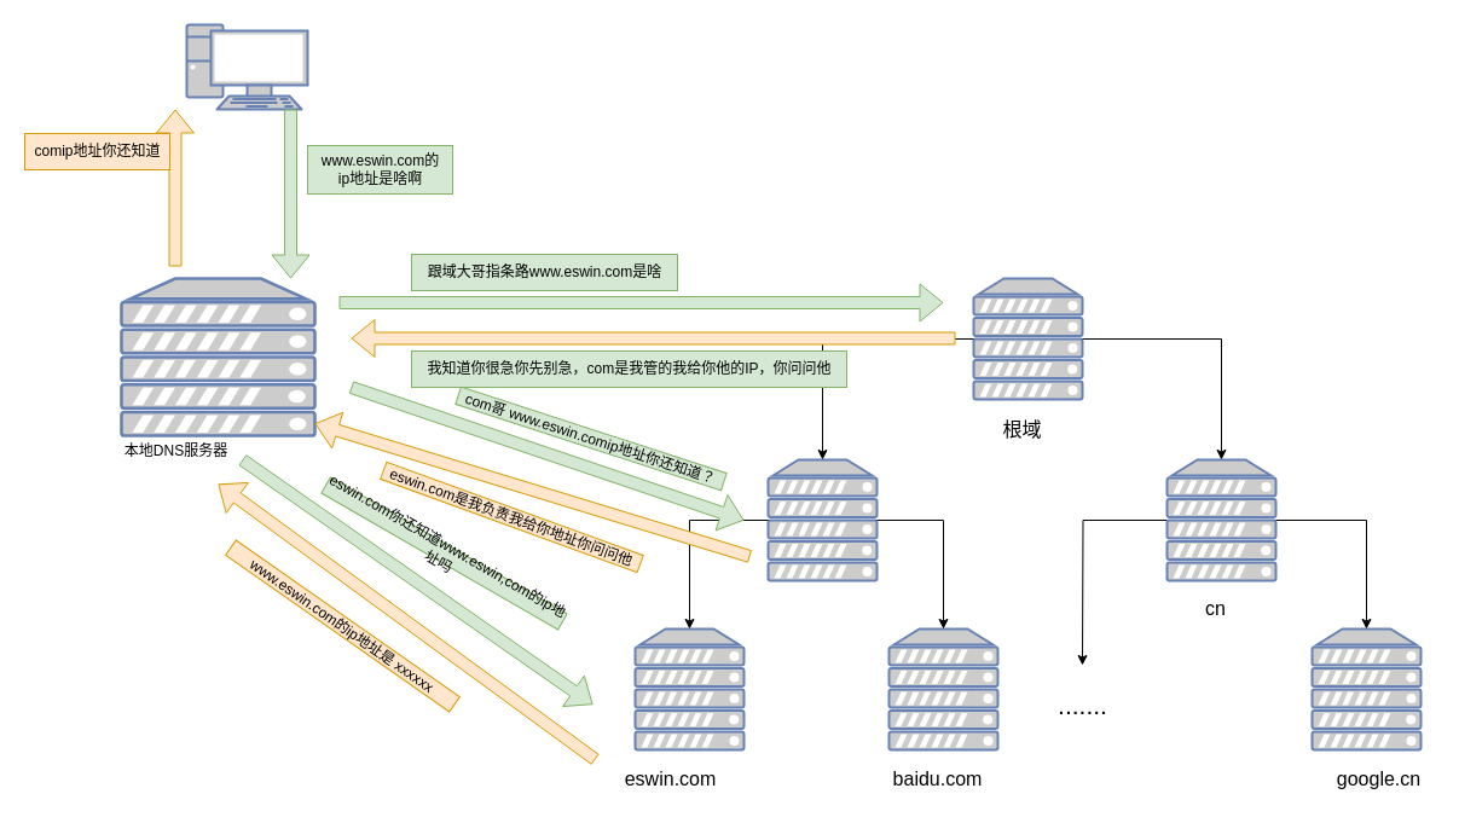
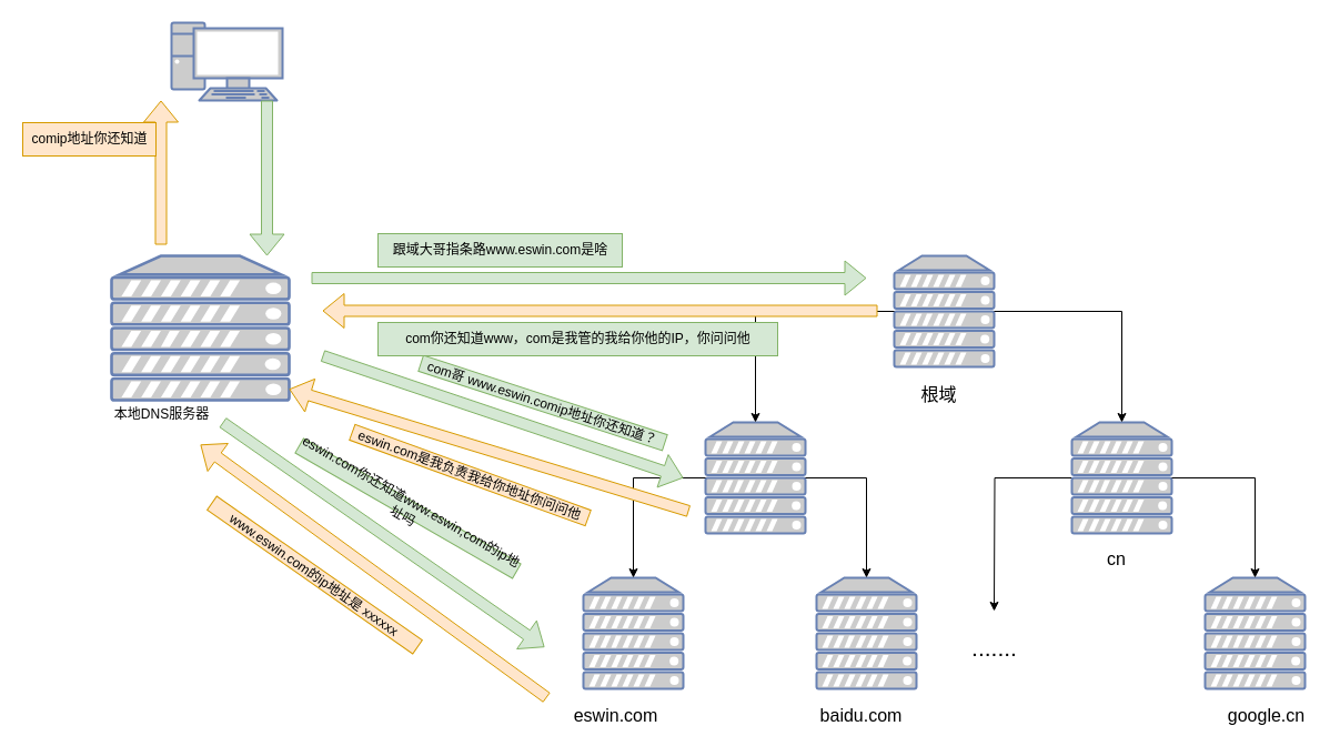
  <mxCell id="0" />
  <mxCell id="1" parent="0" />
  <mxCell id="2" value="" style="group" vertex="1" connectable="0" parent="1"><mxGeometry x="504" y="230" width="681" height="429" as="geometry" /></mxCell>
  <mxCell id="3" value="" style="fontColor=#0066CC;verticalAlign=top;verticalLabelPosition=bottom;labelPosition=center;align=center;html=1;outlineConnect=0;fillColor=#CCCCCC;strokeColor=#6881B3;gradientColor=none;gradientDirection=north;strokeWidth=2;shape=mxgraph.networks.server;fontSize=16;" vertex="1" parent="2"><mxGeometry x="301" width="90" height="100" as="geometry" /></mxCell>
  <mxCell id="4" value="" style="fontColor=#0066CC;verticalAlign=top;verticalLabelPosition=bottom;labelPosition=center;align=center;html=1;outlineConnect=0;fillColor=#CCCCCC;strokeColor=#6881B3;gradientColor=none;gradientDirection=north;strokeWidth=2;shape=mxgraph.networks.server;fontSize=16;" vertex="1" parent="2"><mxGeometry x="131" y="150" width="90" height="100" as="geometry" /></mxCell>
  <mxCell id="5" style="edgeStyle=orthogonalEdgeStyle;rounded=0;orthogonalLoop=1;jettySize=auto;html=1;entryX=0.5;entryY=0;entryDx=0;entryDy=0;entryPerimeter=0;fontSize=16;" edge="1" parent="2" source="3" target="4"><mxGeometry relative="1" as="geometry" /></mxCell>
  <mxCell id="6" style="edgeStyle=orthogonalEdgeStyle;rounded=0;orthogonalLoop=1;jettySize=auto;html=1;" edge="1" parent="2" source="7"><mxGeometry relative="1" as="geometry"><mxPoint x="391" y="320" as="targetPoint" /></mxGeometry></mxCell>
  <mxCell id="7" value="" style="fontColor=#0066CC;verticalAlign=top;verticalLabelPosition=bottom;labelPosition=center;align=center;html=1;outlineConnect=0;fillColor=#CCCCCC;strokeColor=#6881B3;gradientColor=none;gradientDirection=north;strokeWidth=2;shape=mxgraph.networks.server;fontSize=16;" vertex="1" parent="2"><mxGeometry x="461" y="150" width="90" height="100" as="geometry" /></mxCell>
  <mxCell id="8" style="edgeStyle=orthogonalEdgeStyle;rounded=0;orthogonalLoop=1;jettySize=auto;html=1;entryX=0.5;entryY=0;entryDx=0;entryDy=0;entryPerimeter=0;fontSize=16;" edge="1" parent="2" source="3" target="7"><mxGeometry relative="1" as="geometry" /></mxCell>
  <mxCell id="9" value="根域" style="text;html=1;align=center;verticalAlign=middle;resizable=0;points=[];autosize=1;strokeColor=none;fillColor=none;fontSize=16;" vertex="1" parent="2"><mxGeometry x="311" y="110" width="60" height="30" as="geometry" /></mxCell>
  <mxCell id="10" value="cn" style="text;html=1;align=center;verticalAlign=middle;resizable=0;points=[];autosize=1;strokeColor=none;fillColor=none;fontSize=16;" vertex="1" parent="2"><mxGeometry x="481" y="258" width="40" height="30" as="geometry" /></mxCell>
  <mxCell id="11" value="" style="fontColor=#0066CC;verticalAlign=top;verticalLabelPosition=bottom;labelPosition=center;align=center;html=1;outlineConnect=0;fillColor=#CCCCCC;strokeColor=#6881B3;gradientColor=none;gradientDirection=north;strokeWidth=2;shape=mxgraph.networks.server;fontSize=16;" vertex="1" parent="2"><mxGeometry x="21" y="290" width="90" height="100" as="geometry" /></mxCell>
  <mxCell id="12" style="edgeStyle=orthogonalEdgeStyle;rounded=0;orthogonalLoop=1;jettySize=auto;html=1;entryX=0.5;entryY=0;entryDx=0;entryDy=0;entryPerimeter=0;fontSize=16;" edge="1" parent="2" source="4" target="11"><mxGeometry relative="1" as="geometry" /></mxCell>
  <mxCell id="13" value="" style="fontColor=#0066CC;verticalAlign=top;verticalLabelPosition=bottom;labelPosition=center;align=center;html=1;outlineConnect=0;fillColor=#CCCCCC;strokeColor=#6881B3;gradientColor=none;gradientDirection=north;strokeWidth=2;shape=mxgraph.networks.server;fontSize=16;" vertex="1" parent="2"><mxGeometry x="231" y="290" width="90" height="100" as="geometry" /></mxCell>
  <mxCell id="14" style="edgeStyle=orthogonalEdgeStyle;rounded=0;orthogonalLoop=1;jettySize=auto;html=1;fontSize=16;" edge="1" parent="2" source="4" target="13"><mxGeometry relative="1" as="geometry" /></mxCell>
  <mxCell id="15" value="eswin.com" style="text;html=1;align=center;verticalAlign=middle;resizable=0;points=[];autosize=1;strokeColor=none;fillColor=none;fontSize=16;" vertex="1" parent="2"><mxGeometry y="399" width="100" height="30" as="geometry" /></mxCell>
  <mxCell id="16" value="baidu.com" style="text;html=1;align=center;verticalAlign=middle;resizable=0;points=[];autosize=1;strokeColor=none;fillColor=none;fontSize=16;" vertex="1" parent="2"><mxGeometry x="221" y="399" width="100" height="30" as="geometry" /></mxCell>
  <mxCell id="17" value="" style="fontColor=#0066CC;verticalAlign=top;verticalLabelPosition=bottom;labelPosition=center;align=center;html=1;outlineConnect=0;fillColor=#CCCCCC;strokeColor=#6881B3;gradientColor=none;gradientDirection=north;strokeWidth=2;shape=mxgraph.networks.server;fontSize=16;" vertex="1" parent="2"><mxGeometry x="581" y="290" width="90" height="100" as="geometry" /></mxCell>
  <mxCell id="18" style="edgeStyle=orthogonalEdgeStyle;rounded=0;orthogonalLoop=1;jettySize=auto;html=1;entryX=0.5;entryY=0;entryDx=0;entryDy=0;entryPerimeter=0;fontSize=16;" edge="1" parent="2" source="7" target="17"><mxGeometry relative="1" as="geometry" /></mxCell>
  <mxCell id="19" value="google.cn" style="text;html=1;align=center;verticalAlign=middle;resizable=0;points=[];autosize=1;strokeColor=none;fillColor=none;fontSize=16;" vertex="1" parent="2"><mxGeometry x="591" y="399" width="90" height="30" as="geometry" /></mxCell>
  <mxCell id="20" value="......." style="text;html=1;align=center;verticalAlign=middle;resizable=0;points=[];autosize=1;strokeColor=none;fillColor=none;fontSize=21;" vertex="1" parent="2"><mxGeometry x="361" y="333" width="60" height="40" as="geometry" /></mxCell>
  <mxCell id="21" value="" style="shape=flexArrow;endArrow=classic;html=1;rounded=0;fillColor=#ffe6cc;strokeColor=#d79b00;" edge="1" parent="2"><mxGeometry width="50" height="50" relative="1" as="geometry"><mxPoint x="286" y="49.5" as="sourcePoint" /><mxPoint x="-214" y="49.5" as="targetPoint" /></mxGeometry></mxCell>
  <mxCell id="22" value="" style="shape=flexArrow;endArrow=classic;html=1;rounded=0;fillColor=#d5e8d4;strokeColor=#82b366;" edge="1" parent="2"><mxGeometry width="50" height="50" relative="1" as="geometry"><mxPoint x="-214" y="90" as="sourcePoint" /><mxPoint x="111" y="200" as="targetPoint" /></mxGeometry></mxCell>
  <mxCell id="23" value="com哥 www.eswin.comip地址你还知道？" style="rounded=0;whiteSpace=wrap;html=1;rotation=18;strokeColor=#82b366;fillColor=#d5e8d4;" vertex="1" parent="2"><mxGeometry x="-131" y="125" width="231" height="15" as="geometry" /></mxCell>
- <mxCell id="24" value="我知道你很急你先别急，com是我管的我给你他的IP，你问问他" style="text;html=1;align=center;verticalAlign=middle;resizable=0;points=[];autosize=1;strokeColor=#82b366;fillColor=#d5e8d4;" vertex="1" parent="2"><mxGeometry x="-164" y="60" width="360" height="30" as="geometry" /></mxCell>
+ <mxCell id="24" value="com你还知道www，com是我管的我给你他的IP，你问问他" style="text;html=1;align=center;verticalAlign=middle;resizable=0;points=[];autosize=1;strokeColor=#82b366;fillColor=#d5e8d4;" vertex="1" parent="2"><mxGeometry x="-164" y="60" width="360" height="30" as="geometry" /></mxCell>
  <mxCell id="25" value="" style="fontColor=#0066CC;verticalAlign=top;verticalLabelPosition=bottom;labelPosition=center;align=center;html=1;outlineConnect=0;fillColor=#CCCCCC;strokeColor=#6881B3;gradientColor=none;gradientDirection=north;strokeWidth=2;shape=mxgraph.networks.server;" vertex="1" parent="1"><mxGeometry x="100" y="230" width="160" height="130" as="geometry" /></mxCell>
  <mxCell id="26" value="" style="fontColor=#0066CC;verticalAlign=top;verticalLabelPosition=bottom;labelPosition=center;align=center;html=1;outlineConnect=0;fillColor=#CCCCCC;strokeColor=#6881B3;gradientColor=none;gradientDirection=north;strokeWidth=2;shape=mxgraph.networks.pc;" vertex="1" parent="1"><mxGeometry x="154" y="20" width="100" height="70" as="geometry" /></mxCell>
  <mxCell id="27" value="本地DNS服务器" style="text;html=1;align=center;verticalAlign=middle;resizable=0;points=[];autosize=1;strokeColor=none;fillColor=none;" vertex="1" parent="1"><mxGeometry x="90" y="358" width="110" height="30" as="geometry" /></mxCell>
  <mxCell id="28" value="" style="shape=flexArrow;endArrow=classic;html=1;rounded=0;fillColor=#d5e8d4;strokeColor=#82b366;" edge="1" parent="1"><mxGeometry width="50" height="50" relative="1" as="geometry"><mxPoint x="240" y="90" as="sourcePoint" /><mxPoint x="240" y="230" as="targetPoint" /></mxGeometry></mxCell>
  <mxCell id="29" value="" style="shape=flexArrow;endArrow=classic;html=1;rounded=0;fillColor=#ffe6cc;strokeColor=#d79b00;" edge="1" parent="1"><mxGeometry width="50" height="50" relative="1" as="geometry"><mxPoint x="144.5" y="220" as="sourcePoint" /><mxPoint x="144.5" y="90" as="targetPoint" /></mxGeometry></mxCell>
- <mxCell id="30" value="www.eswin.com的&lt;br&gt;ip地址是啥啊" style="text;html=1;align=center;verticalAlign=middle;resizable=0;points=[];autosize=1;strokeColor=#82b366;fillColor=#d5e8d4;" vertex="1" parent="1"><mxGeometry x="254" y="120" width="120" height="40" as="geometry" /></mxCell>
  <mxCell id="31" value="" style="shape=flexArrow;endArrow=classic;html=1;rounded=0;fillColor=#d5e8d4;strokeColor=#82b366;" edge="1" parent="1"><mxGeometry width="50" height="50" relative="1" as="geometry"><mxPoint x="280" y="250" as="sourcePoint" /><mxPoint x="780" y="250" as="targetPoint" /></mxGeometry></mxCell>
  <mxCell id="32" value="跟域大哥指条路www.eswin.com是啥" style="text;html=1;align=center;verticalAlign=middle;resizable=0;points=[];autosize=1;strokeColor=#82b366;fillColor=#d5e8d4;" vertex="1" parent="1"><mxGeometry x="340" y="210" width="220" height="30" as="geometry" /></mxCell>
  <mxCell id="33" value="" style="shape=flexArrow;endArrow=classic;html=1;rounded=0;fillColor=#ffe6cc;strokeColor=#d79b00;" edge="1" parent="1"><mxGeometry width="50" height="50" relative="1" as="geometry"><mxPoint x="620" y="460" as="sourcePoint" /><mxPoint x="260" y="350" as="targetPoint" /></mxGeometry></mxCell>
  <mxCell id="34" value="eswin.com是我负责我给你地址你问问他" style="rounded=0;whiteSpace=wrap;html=1;rotation=20;strokeColor=#d79b00;fillColor=#ffe6cc;" vertex="1" parent="1"><mxGeometry x="310" y="420" width="226" height="15" as="geometry" /></mxCell>
  <mxCell id="35" value="" style="shape=flexArrow;endArrow=classic;html=1;rounded=0;fillColor=#d5e8d4;strokeColor=#82b366;" edge="1" parent="1"><mxGeometry width="50" height="50" relative="1" as="geometry"><mxPoint x="200" y="380" as="sourcePoint" /><mxPoint x="490" y="582.5" as="targetPoint" /></mxGeometry></mxCell>
  <mxCell id="36" value="eswin.com你还知道www.eswin,com的ip地址吗" style="rounded=0;whiteSpace=wrap;html=1;rotation=30;strokeColor=#82b366;fillColor=#d5e8d4;" vertex="1" parent="1"><mxGeometry x="254" y="450" width="226" height="15" as="geometry" /></mxCell>
  <mxCell id="37" value="" style="shape=flexArrow;endArrow=classic;html=1;rounded=0;entryX=0.527;entryY=1.133;entryDx=0;entryDy=0;entryPerimeter=0;fillColor=#ffe6cc;strokeColor=#d79b00;" edge="1" parent="1"><mxGeometry width="50" height="50" relative="1" as="geometry"><mxPoint x="492.03" y="628.01" as="sourcePoint" /><mxPoint x="180" y="400" as="targetPoint" /></mxGeometry></mxCell>
  <mxCell id="38" value="www.eswin.com的ip地址是 xxxxxx" style="rounded=0;whiteSpace=wrap;html=1;rotation=35;strokeColor=#d79b00;fillColor=#ffe6cc;" vertex="1" parent="1"><mxGeometry x="170" y="510" width="226" height="15" as="geometry" /></mxCell>
  <mxCell id="39" value="comip地址你还知道" style="text;html=1;align=center;verticalAlign=middle;resizable=0;points=[];autosize=1;strokeColor=#d79b00;fillColor=#ffe6cc;" vertex="1" parent="1"><mxGeometry x="20" y="110" width="120" height="30" as="geometry" /></mxCell>
